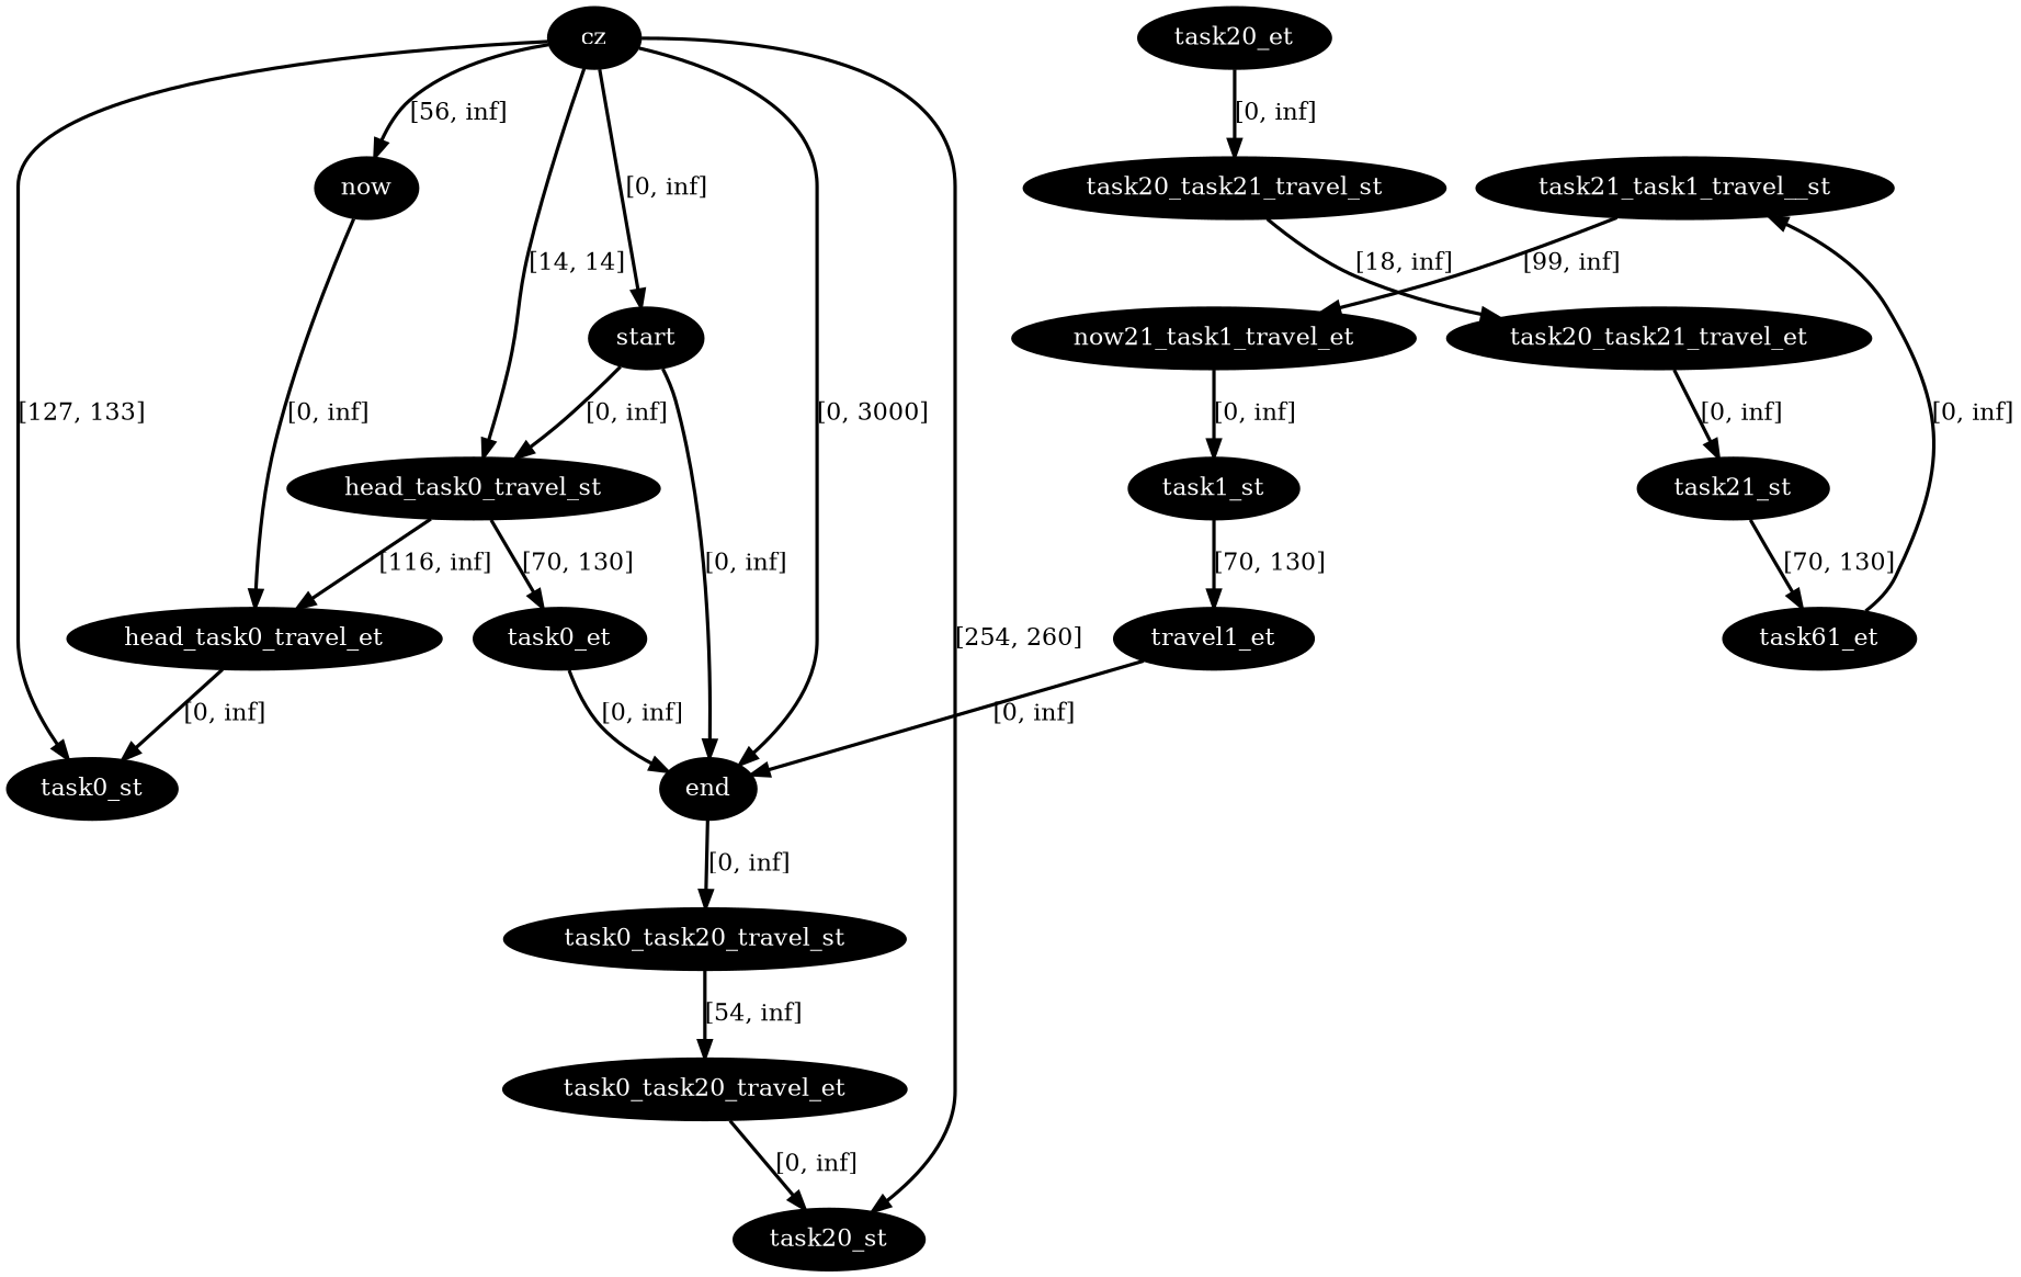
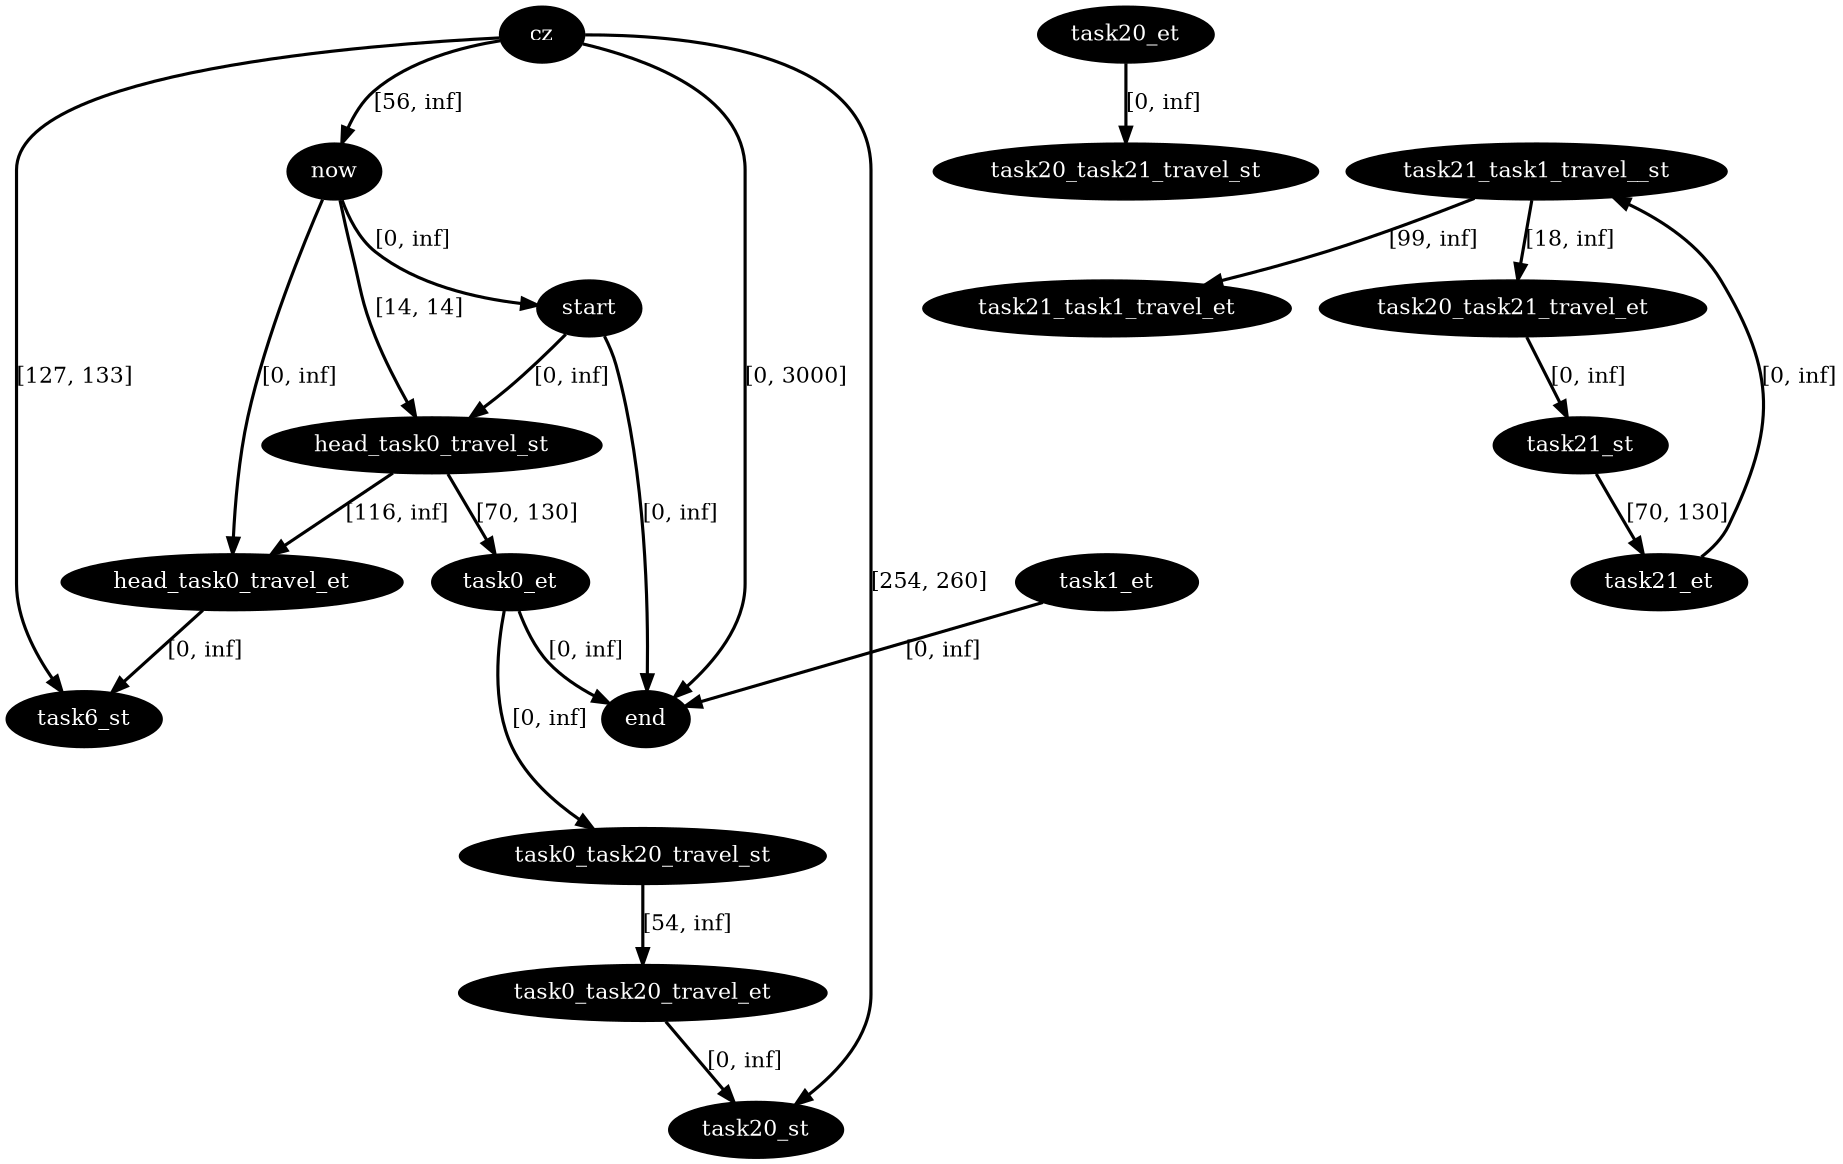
  digraph {
    node [fillcolor=black fontcolor=white style=filled]
    edge [color=black penwidth=2]
    n1 [label=cz]
    n2 [label=start]
    n3 [label=now]
    n4 [label=end]
    n5 [label=head_task0_travel_st]
-   n6 [label=task0_st]
+   n6 [label=task6_st]
    n7 [label=task20_st]
    n8 [label=head_task0_travel_et]
    n9 [label=task0_et]
    n10 [label=task0_task20_travel_st]
    n11 [label=task0_task20_travel_et]
-   n12 [label=task1_st]
-   n13 [label=travel1_et]
+   n13 [label=task1_et]
    n14 [label=task20_et]
    n15 [label=task20_task21_travel_st]
    n16 [label=task20_task21_travel_et]
    n17 [label=task21_st]
-   n18 [label=task61_et]
+   n18 [label=task21_et]
    n19 [label=task21_task1_travel__st]
-   n20 [label=now21_task1_travel_et]
-   n1 -> n2 [label="[0, inf]"]
+   n20 [label=task21_task1_travel_et]
+   n3 -> n2 [label="[0, inf]"]
    n1 -> n3 [label="[56, inf]"]
    n1 -> n4 [label="[0, 3000]"]
-   n1 -> n5 [label="[14, 14]"]
+   n3 -> n5 [label="[14, 14]"]
    n1 -> n6 [label="[127, 133]"]
    n1 -> n7 [label="[254, 260]"]
    n2 -> n4 [label="[0, inf]"]
    n2 -> n5 [label="[0, inf]"]
    n3 -> n8 [label="[0, inf]"]
    n5 -> n8 [label="[116, inf]"]
    n5 -> n9 [label="[70, 130]"]
    n8 -> n6 [label="[0, inf]"]
    n9 -> n4 [label="[0, inf]"]
-   n4 -> n10 [label="[0, inf]"]
+   n9 -> n10 [label="[0, inf]"]
    n10 -> n11 [label="[54, inf]"]
    n11 -> n7 [label="[0, inf]"]
-   n12 -> n13 [label="[70, 130]"]
    n13 -> n4 [label="[0, inf]"]
    n14 -> n15 [label="[0, inf]"]
-   n15 -> n16 [label="[18, inf]"]
+   n19 -> n16 [label="[18, inf]"]
    n16 -> n17 [label="[0, inf]"]
    n17 -> n18 [label="[70, 130]"]
    n18 -> n19 [label="[0, inf]"]
    n19 -> n20 [label="[99, inf]"]
-   n20 -> n12 [label="[0, inf]"]
  }
